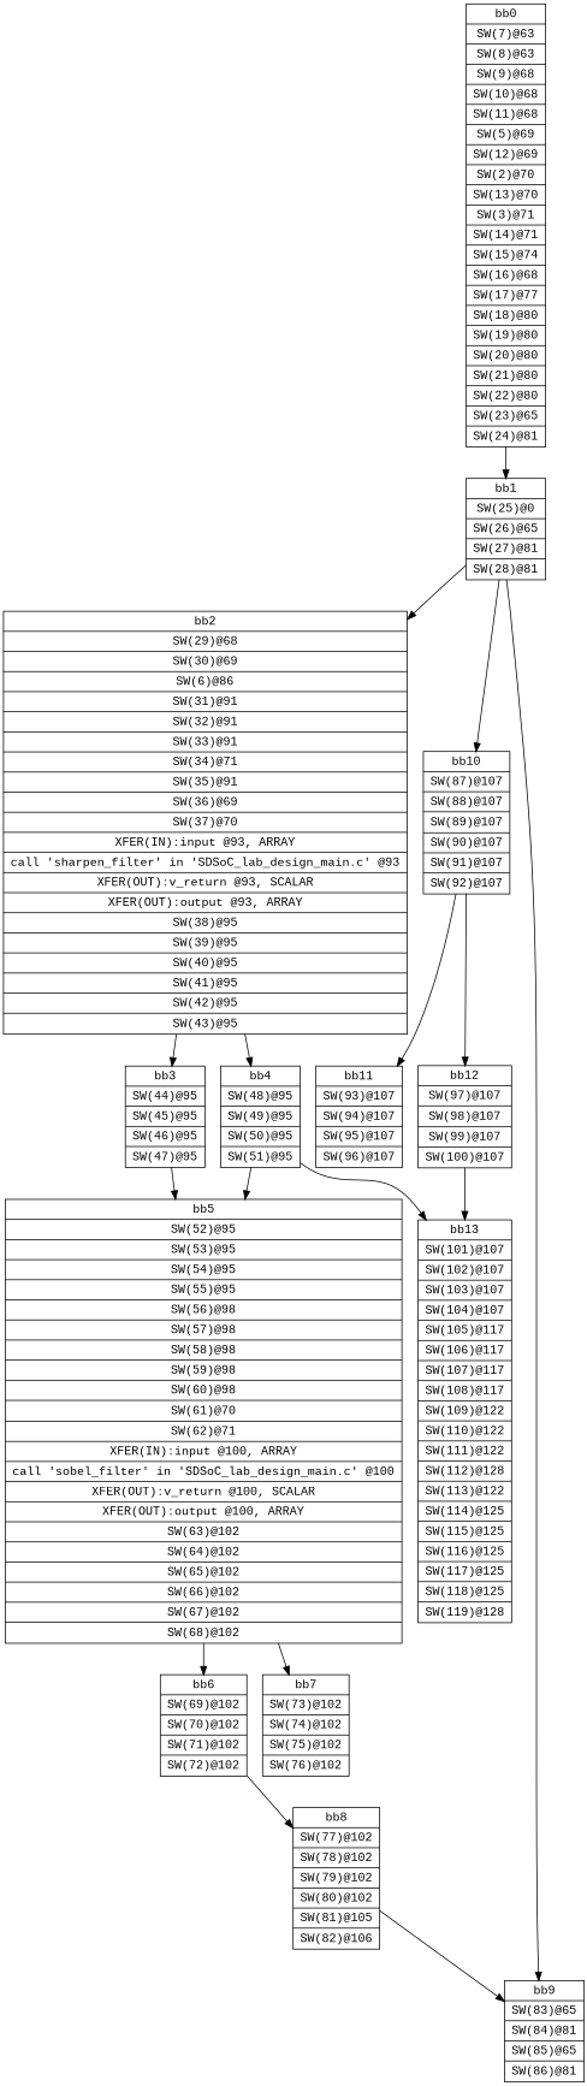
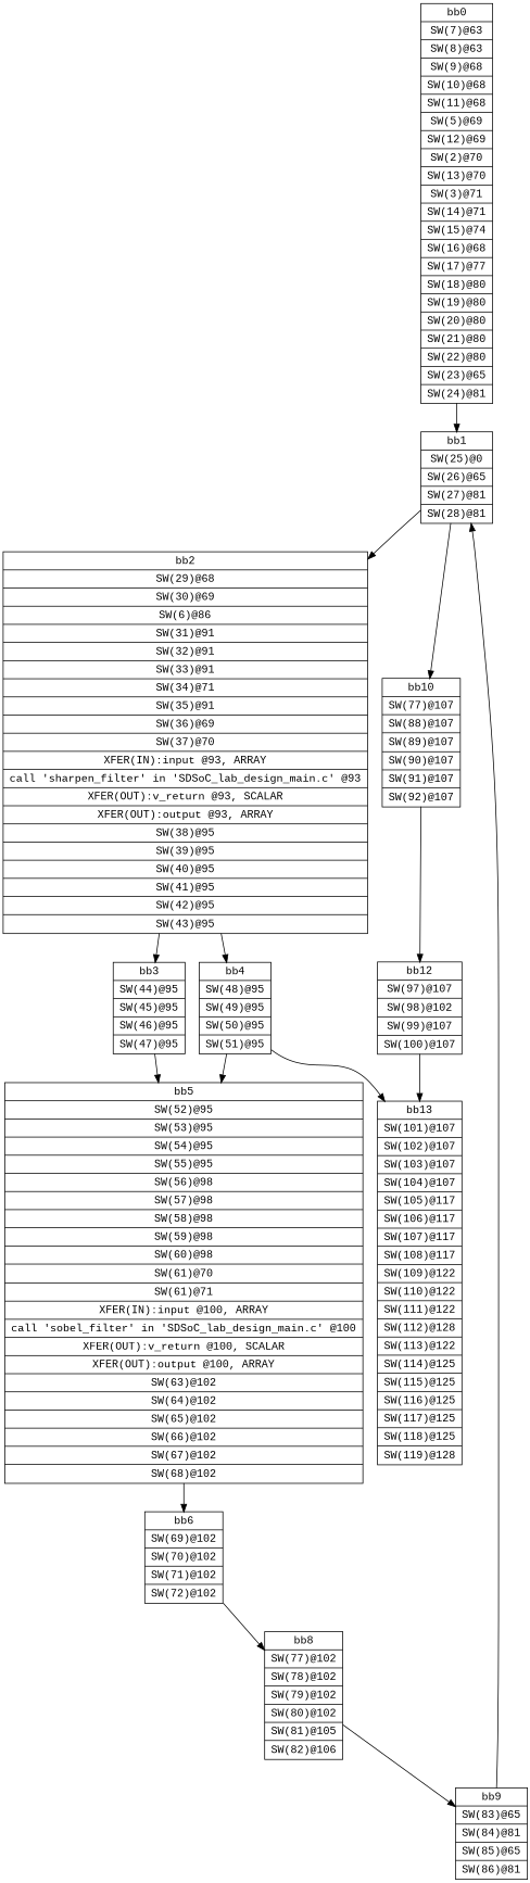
  digraph {
    fontname="Liberation Mono"
    node [fontname="Liberation Mono" shape=record]
    edge [fontname="Liberation Mono"]
    n1 [label="{bb0|<x000000000019D640>SW(7)@63\n|<x000000000019D6F0>SW(8)@63\n|<x000000000019DBC0>SW(9)@68\n|<x000000000019DC70>SW(10)@68\n|<x000000000019DD20>SW(11)@68\n|<x000000000019D900>SW(5)@69\n|<x000000000019DDD0>SW(12)@69\n|<x000000000019DA60>SW(2)@70\n|<x000000000019DE80>SW(13)@70\n|<x000000000019D9B0>SW(3)@71\n|<x000000000019DF30>SW(14)@71\n|<x000000000019DFE0>SW(15)@74\n|<x000000000019E090>SW(16)@68\n|<x000000000019E140>SW(17)@77\n|<x000000000019E1F0>SW(18)@80\n|<x000000000019E2A0>SW(19)@80\n|<x000000000019E350>SW(20)@80\n|<x000000000019E400>SW(21)@80\n|<x0000000000124DB0>SW(22)@80\n|<x0000000000124D00>SW(23)@65\n|<x0000000000124830>SW(24)@81\n}"]
    n2 [label="{bb1|<x0000000000124C50>SW(25)@0\n|<x0000000000124BA0>SW(26)@65\n|<x0000000000124AF0>SW(27)@81\n|<x0000000000124A40>SW(28)@81\n}"]
    n3 [label="{bb2|<x0000000000124990>SW(29)@68\n|<x00000000001248E0>SW(30)@69\n|<x000000000019D850>SW(6)@86\n|<x0000000000124780>SW(31)@91\n|<x00000000001246D0>SW(32)@91\n|<x00000000001244C0>SW(33)@91\n|<x0000000000124410>SW(34)@71\n|<x0000000000124360>SW(35)@91\n|<x00000000001242B0>SW(36)@69\n|<x0000000000124200>SW(37)@70\n|<x0000000000EAD450>XFER(IN):input @93, ARRAY\n|<x0000000000183530>call 'sharpen_filter' in 'SDSoC_lab_design_main.c' @93\n|<x0000000001435F90>XFER(OUT):v_return @93, SCALAR\n|<x0000000001435ED0>XFER(OUT):output @93, ARRAY\n|<x0000000000124150>SW(38)@95\n|<x00000000001240A0>SW(39)@95\n|<x0000000000123FF0>SW(40)@95\n|<x0000000000123DE0>SW(41)@95\n|<x0000000000123D30>SW(42)@95\n|<x0000000000123C80>SW(43)@95\n}"]
-   n4 [label="{bb10|<x0000000000195CF0>SW(87)@107\n|<x0000000000195980>SW(88)@107\n|<x00000000001958D0>SW(89)@107\n|<x0000000000195820>SW(90)@107\n|<x00000000001956C0>SW(91)@107\n|<x0000000000195610>SW(92)@107\n}"]
+   n4 [label="{bb10|<x0000000000195CF0>SW(77)@107\n|<x0000000000195980>SW(88)@107\n|<x00000000001958D0>SW(89)@107\n|<x0000000000195820>SW(90)@107\n|<x00000000001956C0>SW(91)@107\n|<x0000000000195610>SW(92)@107\n}"]
    n5 [label="{bb3|<x00000000001232E0>SW(44)@95\n|<x0000000000123230>SW(45)@95\n|<x0000000000123180>SW(46)@95\n|<x00000000001230D0>SW(47)@95\n}"]
    n6 [label="{bb4|<x00000000001235A0>SW(48)@95\n|<x0000000000123020>SW(49)@95\n|<x0000000000122F70>SW(50)@95\n|<x0000000000122EC0>SW(51)@95\n}"]
-   n7 [label="{bb11|<x0000000000195560>SW(93)@107\n|<x0000000000195400>SW(94)@107\n|<x0000000000195350>SW(95)@107\n|<x00000000001952A0>SW(96)@107\n}"]
-   n8 [label="{bb12|<x00000000001951F0>SW(97)@107\n|<x0000000000194F30>SW(98)@107\n|<x0000000000194E80>SW(99)@107\n|<x0000000000194DD0>SW(100)@107\n}"]
-   n9 [label="{bb5|<x0000000000155A80>SW(52)@95\n|<x0000000000155EA0>SW(53)@95\n|<x0000000000155DF0>SW(54)@95\n|<x0000000000155D40>SW(55)@95\n|<x0000000000155C90>SW(56)@98\n|<x0000000000155BE0>SW(57)@98\n|<x0000000000155B30>SW(58)@98\n|<x0000000000155920>SW(59)@98\n|<x0000000000155870>SW(60)@98\n|<x00000000001557C0>SW(61)@70\n|<x0000000000155710>SW(62)@71\n|<x0000000001436050>XFER(IN):input @100, ARRAY\n|<x0000000000183450>call 'sobel_filter' in 'SDSoC_lab_design_main.c' @100\n|<x00000000014361D0>XFER(OUT):v_return @100, SCALAR\n|<x0000000001436110>XFER(OUT):output @100, ARRAY\n|<x00000000001553A0>SW(63)@102\n|<x00000000001552F0>SW(64)@102\n|<x0000000000155240>SW(65)@102\n|<x00000000001550E0>SW(66)@102\n|<x0000000000155030>SW(67)@102\n|<x0000000000154F80>SW(68)@102\n}"]
+   n8 [label="{bb12|<x00000000001951F0>SW(97)@107\n|<x0000000000194F30>SW(98)@102\n|<x0000000000194E80>SW(99)@107\n|<x0000000000194DD0>SW(100)@107\n}"]
+   n9 [label="{bb5|<x0000000000155A80>SW(52)@95\n|<x0000000000155EA0>SW(53)@95\n|<x0000000000155DF0>SW(54)@95\n|<x0000000000155D40>SW(55)@95\n|<x0000000000155C90>SW(56)@98\n|<x0000000000155BE0>SW(57)@98\n|<x0000000000155B30>SW(58)@98\n|<x0000000000155920>SW(59)@98\n|<x0000000000155870>SW(60)@98\n|<x00000000001557C0>SW(61)@70\n|<x0000000000155710>SW(61)@71\n|<x0000000001436050>XFER(IN):input @100, ARRAY\n|<x0000000000183450>call 'sobel_filter' in 'SDSoC_lab_design_main.c' @100\n|<x00000000014361D0>XFER(OUT):v_return @100, SCALAR\n|<x0000000001436110>XFER(OUT):output @100, ARRAY\n|<x00000000001553A0>SW(63)@102\n|<x00000000001552F0>SW(64)@102\n|<x0000000000155240>SW(65)@102\n|<x00000000001550E0>SW(66)@102\n|<x0000000000155030>SW(67)@102\n|<x0000000000154F80>SW(68)@102\n}"]
    n10 [label="{bb13|<x0000000000194B10>SW(101)@107\n|<x0000000000194590>SW(102)@107\n|<x00000000001863E0>SW(103)@107\n|<x0000000000186330>SW(104)@107\n|<x0000000000186280>SW(105)@117\n|<x00000000001861D0>SW(106)@117\n|<x0000000000186120>SW(107)@117\n|<x0000000000186070>SW(108)@117\n|<x0000000000185FC0>SW(109)@122\n|<x0000000000185E60>SW(110)@122\n|<x0000000000185DB0>SW(111)@122\n|<x0000000000185D00>SW(112)@128\n|<x00000000001858E0>SW(113)@122\n|<x0000000000185990>SW(114)@125\n|<x0000000000185780>SW(115)@125\n|<x0000000000185830>SW(116)@125\n|<x0000000000185570>SW(117)@125\n|<x000000000018D070>SW(118)@125\n|<x000000000018CFC0>SW(119)@128\n}"]
    n11 [label="{bb6|<x0000000000154E20>SW(69)@102\n|<x0000000000154D70>SW(70)@102\n|<x0000000000154CC0>SW(71)@102\n|<x0000000000154C10>SW(72)@102\n}"]
-   n12 [label="{bb7|<x0000000000154950>SW(73)@102\n|<x00000000001548A0>SW(74)@102\n|<x00000000001547F0>SW(75)@102\n|<x0000000000154530>SW(76)@102\n}"]
    n13 [label="{bb8|<x0000000000153FB0>SW(77)@102\n|<x00000000001963D0>SW(78)@102\n|<x0000000000196320>SW(79)@102\n|<x0000000000196270>SW(80)@102\n|<x00000000001961C0>SW(81)@105\n|<x0000000000196110>SW(82)@106\n}"]
    n14 [label="{bb9|<x0000000000196060>SW(83)@65\n|<x0000000000195F00>SW(84)@81\n|<x0000000000195E50>SW(85)@65\n|<x0000000000195DA0>SW(86)@81\n}"]
    n1 -> n2
    n2 -> n3
    n2 -> n4
    n3 -> n5
    n3 -> n6
-   n4 -> n7
    n4 -> n8
    n5 -> n9
    n6 -> n9
    n6 -> n10
    n8 -> n10
    n9 -> n11
-   n9 -> n12
    n11 -> n13
    n13 -> n14
-   n2 -> n14
+   n14 -> n2
  }
